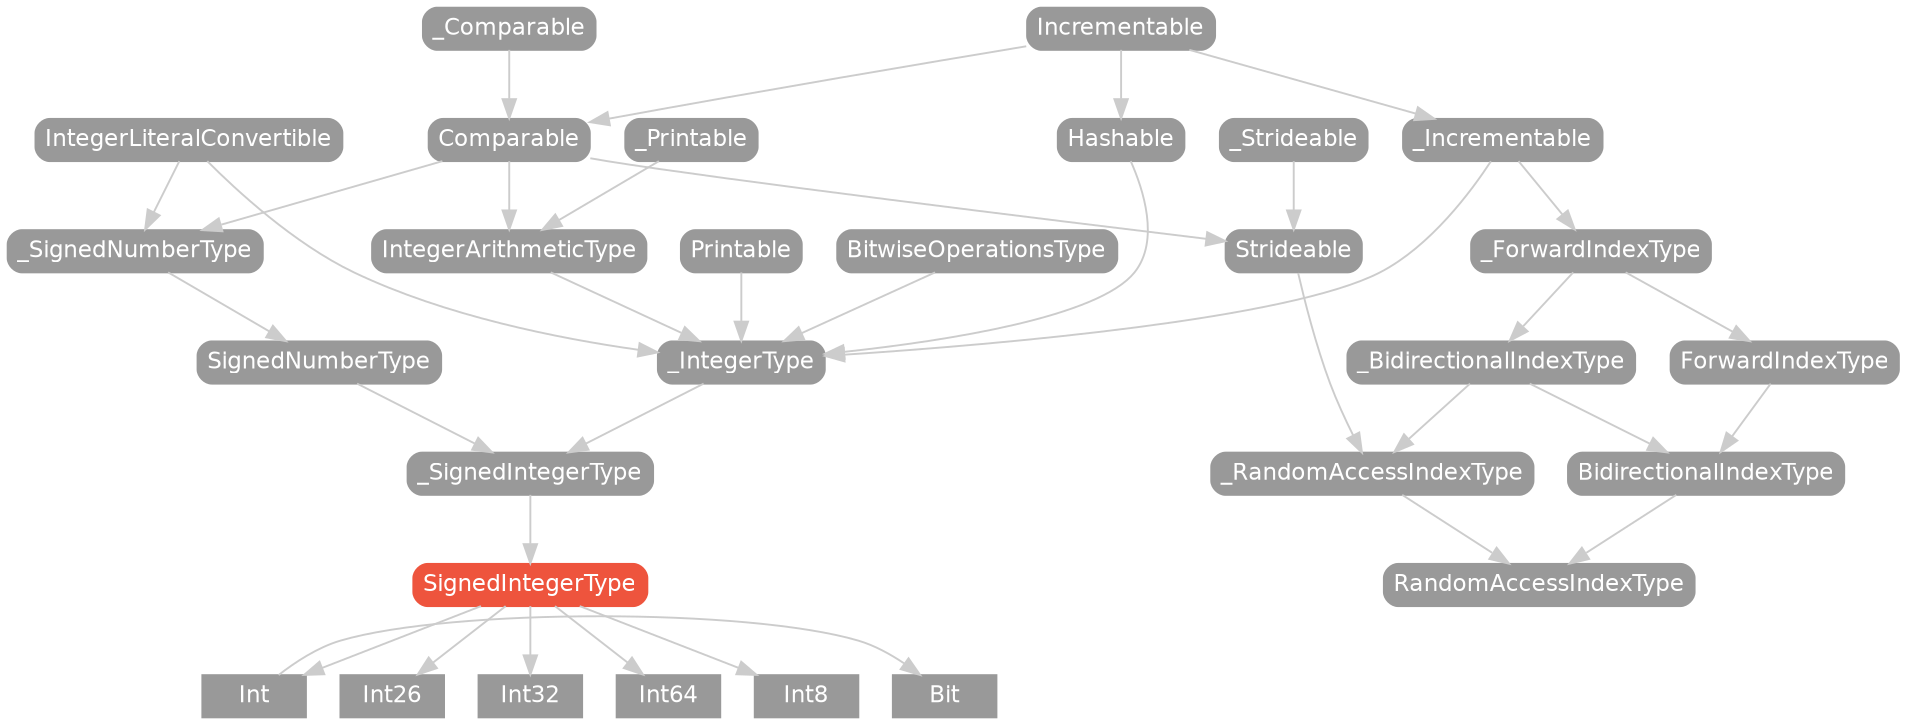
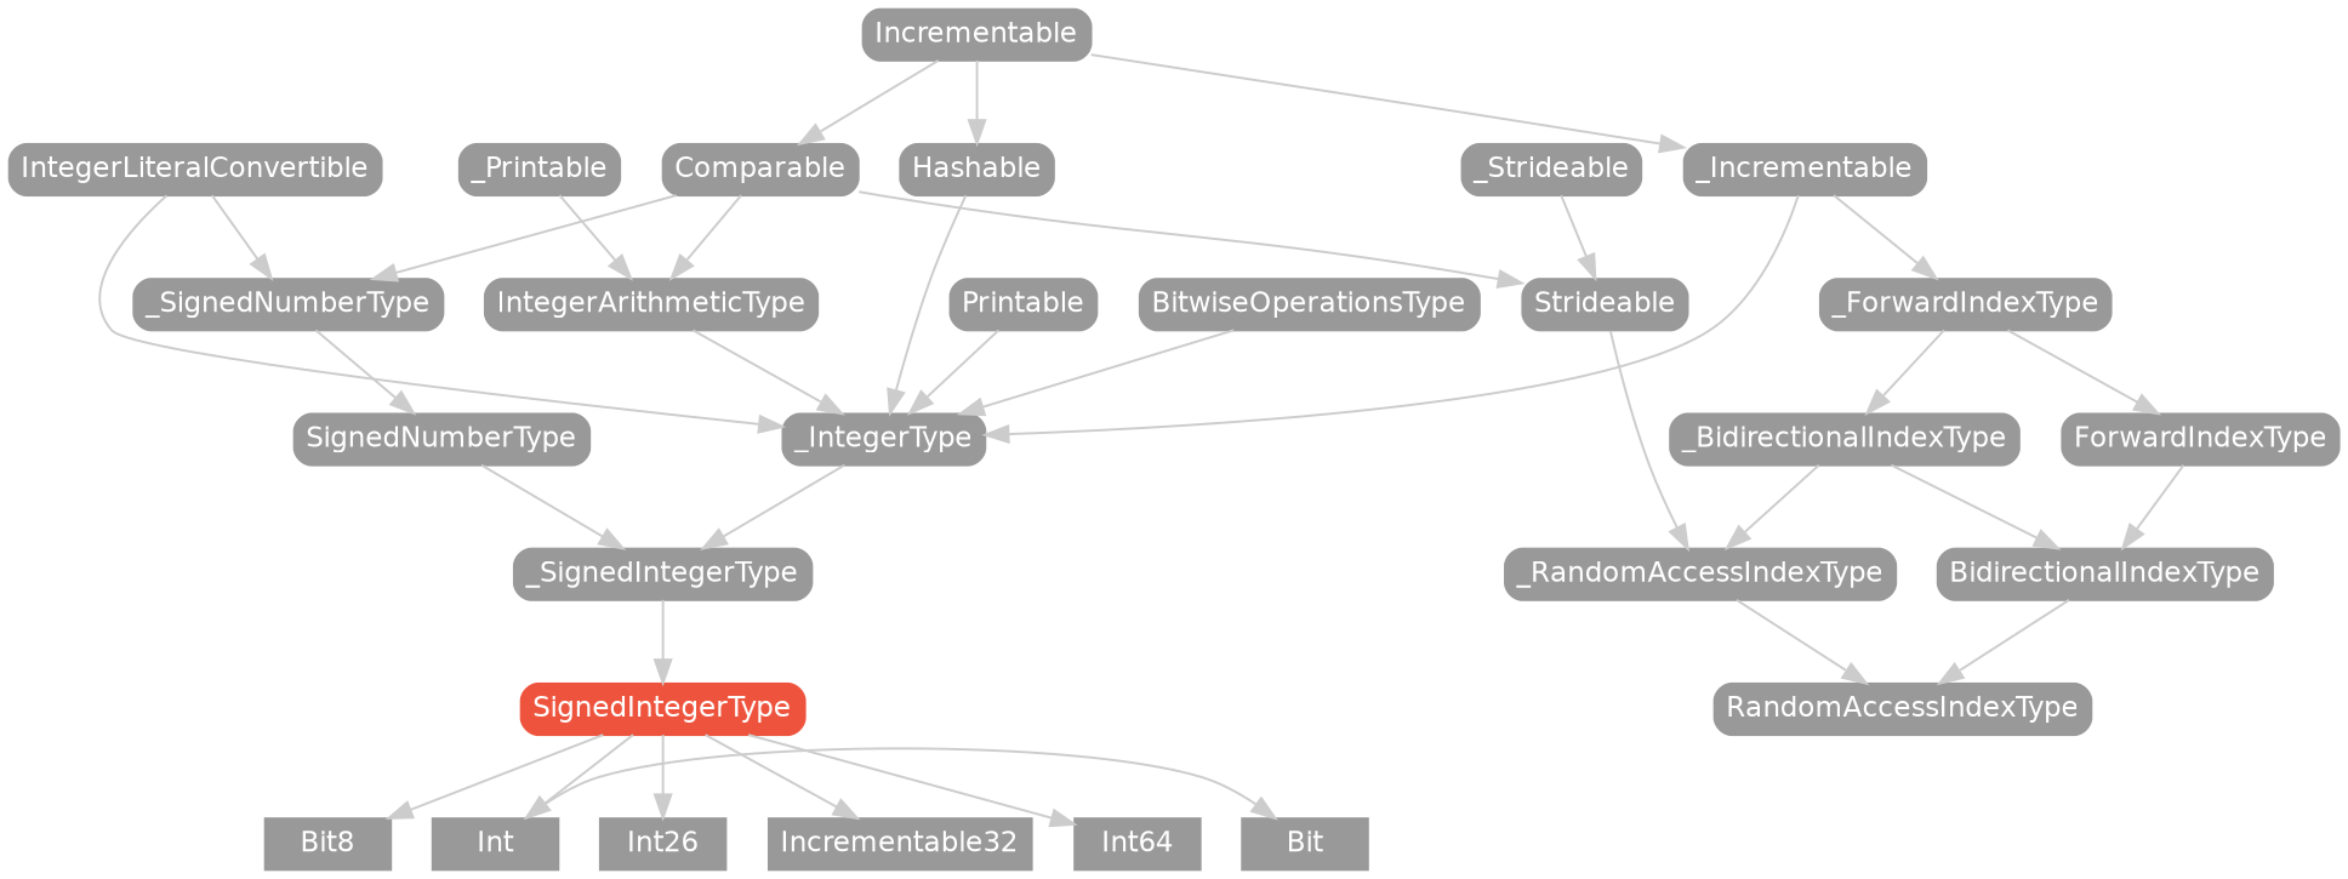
  strict digraph {
    node [color="#999999" fillcolor="#999999" fontcolor=white fontname=Helvetica fontsize=12 margin="0.07,0.05" shape=box style="filled,rounded"]
    edge [color="#cccccc"]
    Bit [height=0.3 style=filled]
    Int [height=0.3 style=filled]
    n3 [height=0.3 label=Int26 style=filled]
-   Int32 [height=0.3 style=filled]
+   Int32 [height=0.3 style=filled label=Incrementable32]
    Int64 [height=0.3 style=filled]
-   Int8 [height=0.3 style=filled]
+   Int8 [height=0.3 style=filled label=Bit8]
    BidirectionalIndexType [height=0.3]
    RandomAccessIndexType [height=0.3]
    BitwiseOperationsType [height=0.3]
    _IntegerType [height=0.3]
    _SignedIntegerType [height=0.3]
    Comparable [height=0.3]
    IntegerArithmeticType [height=0.3]
    Strideable [height=0.3]
    _SignedNumberType [height=0.3]
    _RandomAccessIndexType [height=0.3]
    SignedNumberType [height=0.3]
    n18 [height=0.3 label=Incrementable]
    Hashable [height=0.3]
    _Incrementable [height=0.3]
    _ForwardIndexType [height=0.3]
    ForwardIndexType [height=0.3]
    IntegerLiteralConvertible [height=0.3]
    SignedIntegerType [color="#ee543d" fillcolor="#ee543d" height=0.3]
    Printable [height=0.3]
    _BidirectionalIndexType [height=0.3]
-   _Comparable [height=0.3]
    n28 [height=0.3 label=_Printable]
    _Strideable [height=0.3]
    subgraph sub_1 {
      rank=max
      Bit
      Int
      n3
      Int32
      Int64
      Int8
    }
    Int -> Bit
    BidirectionalIndexType -> RandomAccessIndexType
    BitwiseOperationsType -> _IntegerType
    _IntegerType -> _SignedIntegerType
    _SignedIntegerType -> SignedIntegerType
    Comparable -> IntegerArithmeticType
    Comparable -> Strideable
    Comparable -> _SignedNumberType
    IntegerArithmeticType -> _IntegerType
    Strideable -> _RandomAccessIndexType
    _SignedNumberType -> SignedNumberType
    _RandomAccessIndexType -> RandomAccessIndexType
    SignedNumberType -> _SignedIntegerType
    n18 -> Comparable
    n18 -> Hashable
    n18 -> _Incrementable
    Hashable -> _IntegerType
    _Incrementable -> _IntegerType
    _Incrementable -> _ForwardIndexType
    _ForwardIndexType -> ForwardIndexType
    _ForwardIndexType -> _BidirectionalIndexType
    ForwardIndexType -> BidirectionalIndexType
    IntegerLiteralConvertible -> _IntegerType
    IntegerLiteralConvertible -> _SignedNumberType
    SignedIntegerType -> Int
    SignedIntegerType -> n3
    SignedIntegerType -> Int32
    SignedIntegerType -> Int64
    SignedIntegerType -> Int8
    Printable -> _IntegerType
    _BidirectionalIndexType -> BidirectionalIndexType
    _BidirectionalIndexType -> _RandomAccessIndexType
-   _Comparable -> Comparable
    n28 -> IntegerArithmeticType
    _Strideable -> Strideable
  }
